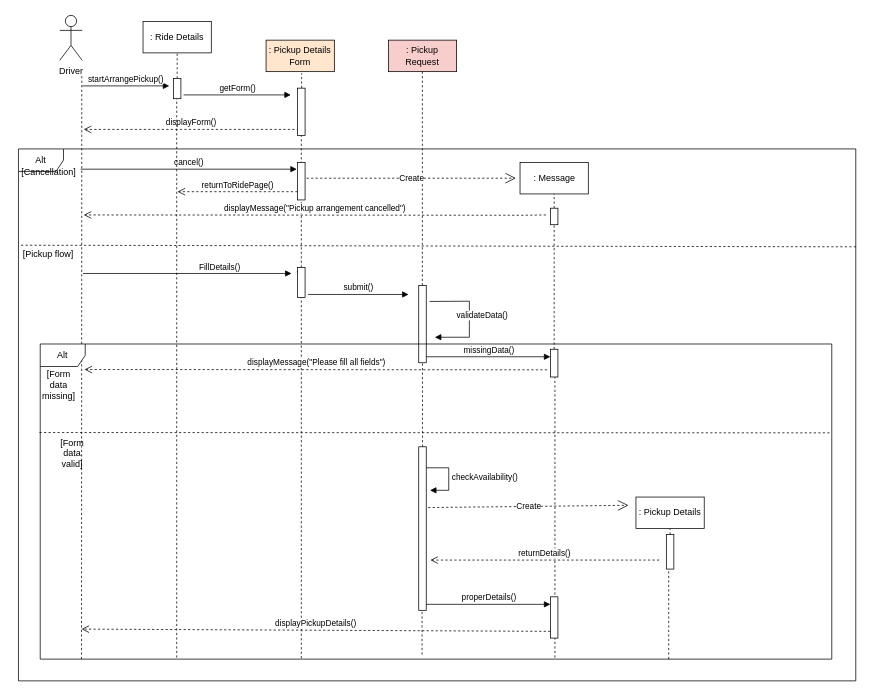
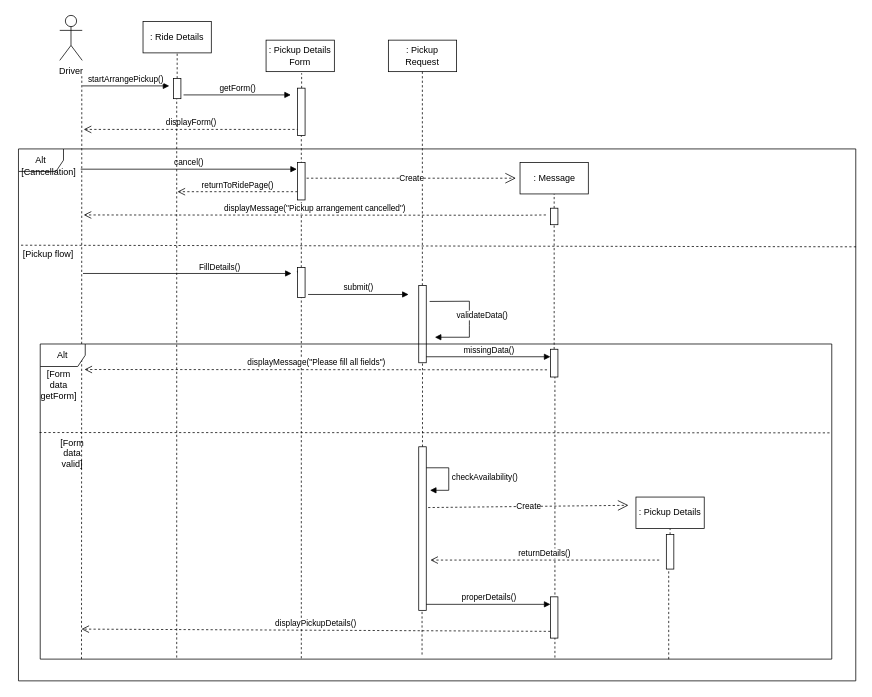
  <mxCell id="0" />
  <mxCell id="1" parent="0" />
  <mxCell id="2" value="Driver" style="shape=umlActor;verticalLabelPosition=bottom;verticalAlign=top;html=1;" parent="1" vertex="1"><mxGeometry x="79" y="20" width="30" height="60" as="geometry" /></mxCell>
  <mxCell id="3" value="" style="endArrow=none;dashed=1;html=1;rounded=0;" parent="1" edge="1"><mxGeometry width="50" height="50" relative="1" as="geometry"><mxPoint x="108" y="878" as="sourcePoint" /><mxPoint x="108.41" y="98" as="targetPoint" /></mxGeometry></mxCell>
  <mxCell id="4" value=": Ride Details" style="html=1;whiteSpace=wrap;" parent="1" vertex="1"><mxGeometry x="190" y="28" width="91" height="42" as="geometry" /></mxCell>
- <mxCell id="5" value=": Pickup Details Form" style="html=1;whiteSpace=wrap;fillColor=#ffe6cc;" parent="1" vertex="1"><mxGeometry x="354" y="53" width="91" height="42" as="geometry" /></mxCell>
- <mxCell id="6" value=": Pickup Request" style="html=1;whiteSpace=wrap;fillColor=#f8cecc;" parent="1" vertex="1"><mxGeometry x="517" y="53" width="91" height="42" as="geometry" /></mxCell>
+ <mxCell id="5" value=": Pickup Details Form" style="html=1;whiteSpace=wrap;" parent="1" vertex="1"><mxGeometry x="354" y="53" width="91" height="42" as="geometry" /></mxCell>
+ <mxCell id="6" value=": Pickup Request" style="html=1;whiteSpace=wrap;" parent="1" vertex="1"><mxGeometry x="517" y="53" width="91" height="42" as="geometry" /></mxCell>
  <mxCell id="7" value=":&amp;nbsp;&lt;span style=&quot;background-color: transparent; color: light-dark(rgb(0, 0, 0), rgb(255, 255, 255));&quot;&gt;Message&lt;/span&gt;" style="html=1;whiteSpace=wrap;" parent="1" vertex="1"><mxGeometry x="692.5" y="216" width="91" height="42" as="geometry" /></mxCell>
  <mxCell id="8" value="" style="endArrow=none;dashed=1;html=1;rounded=0;entryX=0.5;entryY=1;entryDx=0;entryDy=0;" parent="1" source="28" target="4" edge="1"><mxGeometry width="50" height="50" relative="1" as="geometry"><mxPoint x="234.91" y="876" as="sourcePoint" /><mxPoint x="235.32" y="96" as="targetPoint" /></mxGeometry></mxCell>
  <mxCell id="9" value="" style="endArrow=none;dashed=1;html=1;rounded=0;" parent="1" source="15" edge="1"><mxGeometry width="50" height="50" relative="1" as="geometry"><mxPoint x="401" y="877" as="sourcePoint" /><mxPoint x="401.41" y="97" as="targetPoint" /></mxGeometry></mxCell>
  <mxCell id="10" value="" style="endArrow=none;dashed=1;html=1;rounded=0;" parent="1" source="32" edge="1"><mxGeometry width="50" height="50" relative="1" as="geometry"><mxPoint x="561.91" y="872" as="sourcePoint" /><mxPoint x="562.32" y="92" as="targetPoint" /></mxGeometry></mxCell>
  <mxCell id="11" value="" style="endArrow=none;dashed=1;html=1;rounded=0;entryX=0.5;entryY=1;entryDx=0;entryDy=0;" parent="1" source="22" target="7" edge="1"><mxGeometry width="50" height="50" relative="1" as="geometry"><mxPoint x="738.91" y="883" as="sourcePoint" /><mxPoint x="742" y="269" as="targetPoint" /></mxGeometry></mxCell>
  <mxCell id="12" value="startArrangePickup()" style="html=1;verticalAlign=bottom;endArrow=block;curved=0;rounded=0;" parent="1" edge="1"><mxGeometry width="80" relative="1" as="geometry"><mxPoint x="109" y="114" as="sourcePoint" /><mxPoint x="225" y="114" as="targetPoint" /></mxGeometry></mxCell>
  <mxCell id="13" value="displayForm()" style="html=1;verticalAlign=bottom;endArrow=open;dashed=1;endSize=8;curved=0;rounded=0;" parent="1" edge="1"><mxGeometry relative="1" as="geometry"><mxPoint x="398" y="172" as="sourcePoint" /><mxPoint x="111" y="172" as="targetPoint" /><Array as="points"><mxPoint x="357" y="172" /></Array></mxGeometry></mxCell>
  <mxCell id="14" value="" style="endArrow=none;dashed=1;html=1;rounded=0;" parent="1" source="26" target="15" edge="1"><mxGeometry width="50" height="50" relative="1" as="geometry"><mxPoint x="401" y="877" as="sourcePoint" /><mxPoint x="401.41" y="97" as="targetPoint" /></mxGeometry></mxCell>
  <mxCell id="15" value="" style="html=1;points=[[0,0,0,0,5],[0,1,0,0,-5],[1,0,0,0,5],[1,1,0,0,-5]];perimeter=orthogonalPerimeter;outlineConnect=0;targetShapes=umlLifeline;portConstraint=eastwest;newEdgeStyle={&quot;curved&quot;:0,&quot;rounded&quot;:0};" parent="1" vertex="1"><mxGeometry x="396" y="117" width="10" height="63" as="geometry" /></mxCell>
  <mxCell id="16" value="cancel()" style="html=1;verticalAlign=bottom;endArrow=block;curved=0;rounded=0;" parent="1" edge="1"><mxGeometry width="80" relative="1" as="geometry"><mxPoint x="107" y="225" as="sourcePoint" /><mxPoint x="395" y="225" as="targetPoint" /></mxGeometry></mxCell>
  <mxCell id="17" value="returnToRidePage()" style="html=1;verticalAlign=bottom;endArrow=open;dashed=1;endSize=8;curved=0;rounded=0;" parent="1" edge="1"><mxGeometry relative="1" as="geometry"><mxPoint x="396" y="255" as="sourcePoint" /><mxPoint x="236" y="255" as="targetPoint" /><Array as="points"><mxPoint x="355" y="255" /></Array></mxGeometry></mxCell>
  <mxCell id="18" value="" style="html=1;points=[[0,0,0,0,5],[0,1,0,0,-5],[1,0,0,0,5],[1,1,0,0,-5]];perimeter=orthogonalPerimeter;outlineConnect=0;targetShapes=umlLifeline;portConstraint=eastwest;newEdgeStyle={&quot;curved&quot;:0,&quot;rounded&quot;:0};" parent="1" vertex="1"><mxGeometry x="396" y="216" width="10" height="50" as="geometry" /></mxCell>
  <mxCell id="19" value="FillDetails()" style="html=1;verticalAlign=bottom;endArrow=block;curved=0;rounded=0;" parent="1" source="26" edge="1"><mxGeometry x="0.048" y="-107" width="80" relative="1" as="geometry"><mxPoint x="111" y="369" as="sourcePoint" /><mxPoint x="399" y="369" as="targetPoint" /><mxPoint as="offset" /></mxGeometry></mxCell>
  <mxCell id="20" value="Create" style="endArrow=open;endSize=12;dashed=1;html=1;rounded=0;" parent="1" edge="1"><mxGeometry width="160" relative="1" as="geometry"><mxPoint x="408" y="237" as="sourcePoint" /><mxPoint x="687" y="237" as="targetPoint" /></mxGeometry></mxCell>
  <mxCell id="21" value="" style="endArrow=none;dashed=1;html=1;rounded=0;" parent="1" source="37" target="22" edge="1"><mxGeometry width="50" height="50" relative="1" as="geometry"><mxPoint x="738.91" y="883" as="sourcePoint" /><mxPoint x="742" y="269" as="targetPoint" /></mxGeometry></mxCell>
  <mxCell id="22" value="" style="html=1;points=[[0,0,0,0,5],[0,1,0,0,-5],[1,0,0,0,5],[1,1,0,0,-5]];perimeter=orthogonalPerimeter;outlineConnect=0;targetShapes=umlLifeline;portConstraint=eastwest;newEdgeStyle={&quot;curved&quot;:0,&quot;rounded&quot;:0};" parent="1" vertex="1"><mxGeometry x="733" y="277" width="10" height="22" as="geometry" /></mxCell>
  <mxCell id="23" value="displayMessage(&quot;Pickup arrangement cancelled&quot;)" style="html=1;verticalAlign=bottom;endArrow=open;dashed=1;endSize=8;curved=0;rounded=0;" parent="1" edge="1"><mxGeometry x="0.001" relative="1" as="geometry"><mxPoint x="727" y="286" as="sourcePoint" /><mxPoint x="111" y="286" as="targetPoint" /><Array as="points"><mxPoint x="695" y="286.41" /></Array><mxPoint as="offset" /></mxGeometry></mxCell>
  <mxCell id="24" value="" style="endArrow=none;dashed=1;html=1;rounded=0;" parent="1" target="26" edge="1"><mxGeometry width="50" height="50" relative="1" as="geometry"><mxPoint x="401" y="877" as="sourcePoint" /><mxPoint x="401" y="180" as="targetPoint" /></mxGeometry></mxCell>
  <mxCell id="25" value="" style="html=1;verticalAlign=bottom;endArrow=block;curved=0;rounded=0;" parent="1" edge="1"><mxGeometry width="80" relative="1" as="geometry"><mxPoint x="110" y="364" as="sourcePoint" /><mxPoint x="388" y="364" as="targetPoint" /></mxGeometry></mxCell>
  <mxCell id="26" value="" style="html=1;points=[[0,0,0,0,5],[0,1,0,0,-5],[1,0,0,0,5],[1,1,0,0,-5]];perimeter=orthogonalPerimeter;outlineConnect=0;targetShapes=umlLifeline;portConstraint=eastwest;newEdgeStyle={&quot;curved&quot;:0,&quot;rounded&quot;:0};" parent="1" vertex="1"><mxGeometry x="396" y="356" width="10" height="40" as="geometry" /></mxCell>
  <mxCell id="27" value="" style="endArrow=none;dashed=1;html=1;rounded=0;" parent="1" target="28" edge="1"><mxGeometry width="50" height="50" relative="1" as="geometry"><mxPoint x="234.91" y="876" as="sourcePoint" /><mxPoint x="235.32" y="96" as="targetPoint" /></mxGeometry></mxCell>
  <mxCell id="28" value="" style="html=1;points=[[0,0,0,0,5],[0,1,0,0,-5],[1,0,0,0,5],[1,1,0,0,-5]];perimeter=orthogonalPerimeter;outlineConnect=0;targetShapes=umlLifeline;portConstraint=eastwest;newEdgeStyle={&quot;curved&quot;:0,&quot;rounded&quot;:0};" parent="1" vertex="1"><mxGeometry x="230.5" y="104" width="10" height="27" as="geometry" /></mxCell>
  <mxCell id="29" value="getForm()" style="html=1;verticalAlign=bottom;endArrow=block;curved=0;rounded=0;" parent="1" edge="1"><mxGeometry width="80" relative="1" as="geometry"><mxPoint x="244" y="126" as="sourcePoint" /><mxPoint x="387" y="126" as="targetPoint" /></mxGeometry></mxCell>
  <mxCell id="30" value="submit()" style="html=1;verticalAlign=bottom;endArrow=block;curved=0;rounded=0;" parent="1" edge="1"><mxGeometry width="80" relative="1" as="geometry"><mxPoint x="410" y="392" as="sourcePoint" /><mxPoint x="544" y="392" as="targetPoint" /></mxGeometry></mxCell>
  <mxCell id="31" value="" style="endArrow=none;dashed=1;html=1;rounded=0;" parent="1" source="40" target="32" edge="1"><mxGeometry width="50" height="50" relative="1" as="geometry"><mxPoint x="561.91" y="872" as="sourcePoint" /><mxPoint x="562.32" y="92" as="targetPoint" /></mxGeometry></mxCell>
  <mxCell id="32" value="" style="html=1;points=[[0,0,0,0,5],[0,1,0,0,-5],[1,0,0,0,5],[1,1,0,0,-5]];perimeter=orthogonalPerimeter;outlineConnect=0;targetShapes=umlLifeline;portConstraint=eastwest;newEdgeStyle={&quot;curved&quot;:0,&quot;rounded&quot;:0};" parent="1" vertex="1"><mxGeometry x="557.5" y="380" width="10" height="103" as="geometry" /></mxCell>
  <mxCell id="33" value="validateData()" style="html=1;verticalAlign=bottom;endArrow=block;curved=0;rounded=0;" parent="1" edge="1"><mxGeometry x="0.102" y="17" width="80" relative="1" as="geometry"><mxPoint x="572" y="401.29" as="sourcePoint" /><mxPoint x="579" y="449" as="targetPoint" /><Array as="points"><mxPoint x="625" y="401" /><mxPoint x="625" y="433" /><mxPoint x="625" y="449" /></Array><mxPoint as="offset" /></mxGeometry></mxCell>
  <mxCell id="34" value="" style="endArrow=none;dashed=1;html=1;rounded=0;" parent="1" source="44" target="35" edge="1"><mxGeometry width="50" height="50" relative="1" as="geometry"><mxPoint x="889.91" y="1124" as="sourcePoint" /><mxPoint x="890.32" y="344" as="targetPoint" /></mxGeometry></mxCell>
  <mxCell id="35" value=": Pickup Details" style="html=1;whiteSpace=wrap;" parent="1" vertex="1"><mxGeometry x="847" y="662" width="91" height="42" as="geometry" /></mxCell>
  <mxCell id="36" value="" style="endArrow=none;dashed=1;html=1;rounded=0;" parent="1" target="37" edge="1"><mxGeometry width="50" height="50" relative="1" as="geometry"><mxPoint x="739" y="876" as="sourcePoint" /><mxPoint x="739" y="298" as="targetPoint" /></mxGeometry></mxCell>
  <mxCell id="37" value="" style="html=1;points=[[0,0,0,0,5],[0,1,0,0,-5],[1,0,0,0,5],[1,1,0,0,-5]];perimeter=orthogonalPerimeter;outlineConnect=0;targetShapes=umlLifeline;portConstraint=eastwest;newEdgeStyle={&quot;curved&quot;:0,&quot;rounded&quot;:0};" parent="1" vertex="1"><mxGeometry x="733" y="465" width="10" height="37" as="geometry" /></mxCell>
  <mxCell id="38" value="displayMessage(&quot;Please fill all fields&quot;)" style="html=1;verticalAlign=bottom;endArrow=open;dashed=1;endSize=8;curved=0;rounded=0;" parent="1" edge="1"><mxGeometry relative="1" as="geometry"><mxPoint x="728.5" y="492.41" as="sourcePoint" /><mxPoint x="112" y="492" as="targetPoint" /><Array as="points"><mxPoint x="687.5" y="492.41" /></Array></mxGeometry></mxCell>
  <mxCell id="39" value="" style="endArrow=none;dashed=1;html=1;rounded=0;" parent="1" target="40" edge="1"><mxGeometry width="50" height="50" relative="1" as="geometry"><mxPoint x="561.91" y="872" as="sourcePoint" /><mxPoint x="562" y="529" as="targetPoint" /></mxGeometry></mxCell>
  <mxCell id="40" value="" style="html=1;points=[[0,0,0,0,5],[0,1,0,0,-5],[1,0,0,0,5],[1,1,0,0,-5]];perimeter=orthogonalPerimeter;outlineConnect=0;targetShapes=umlLifeline;portConstraint=eastwest;newEdgeStyle={&quot;curved&quot;:0,&quot;rounded&quot;:0};" parent="1" vertex="1"><mxGeometry x="557.5" y="595" width="10" height="218" as="geometry" /></mxCell>
  <mxCell id="41" value="Create" style="endArrow=open;endSize=12;dashed=1;html=1;rounded=0;" parent="1" edge="1"><mxGeometry width="160" relative="1" as="geometry"><mxPoint x="570" y="676" as="sourcePoint" /><mxPoint x="837" y="673" as="targetPoint" /></mxGeometry></mxCell>
  <mxCell id="42" value="returnDetails()" style="html=1;verticalAlign=bottom;endArrow=open;dashed=1;endSize=8;curved=0;rounded=0;" parent="1" edge="1"><mxGeometry relative="1" as="geometry"><mxPoint x="878" y="746" as="sourcePoint" /><mxPoint x="573" y="746" as="targetPoint" /><Array as="points"><mxPoint x="837" y="746" /></Array></mxGeometry></mxCell>
  <mxCell id="43" value="" style="endArrow=none;dashed=1;html=1;rounded=0;exitX=0.794;exitY=1;exitDx=0;exitDy=0;exitPerimeter=0;" parent="1" source="45" target="44" edge="1"><mxGeometry width="50" height="50" relative="1" as="geometry"><mxPoint x="889.91" y="1124" as="sourcePoint" /><mxPoint x="892" y="704" as="targetPoint" /></mxGeometry></mxCell>
  <mxCell id="44" value="" style="html=1;points=[[0,0,0,0,5],[0,1,0,0,-5],[1,0,0,0,5],[1,1,0,0,-5]];perimeter=orthogonalPerimeter;outlineConnect=0;targetShapes=umlLifeline;portConstraint=eastwest;newEdgeStyle={&quot;curved&quot;:0,&quot;rounded&quot;:0};" parent="1" vertex="1"><mxGeometry x="887.5" y="712" width="10" height="46" as="geometry" /></mxCell>
  <mxCell id="45" value="Alt" style="shape=umlFrame;whiteSpace=wrap;html=1;pointerEvents=0;" parent="1" vertex="1"><mxGeometry x="53" y="458" width="1055" height="420" as="geometry" /></mxCell>
  <mxCell id="46" value="Alt" style="shape=umlFrame;whiteSpace=wrap;html=1;pointerEvents=0;" parent="1" vertex="1"><mxGeometry x="24" y="198" width="1116" height="709" as="geometry" /></mxCell>
  <mxCell id="47" value="[Cancellation]" style="text;html=1;align=center;verticalAlign=middle;whiteSpace=wrap;rounded=0;" parent="1" vertex="1"><mxGeometry x="45" y="217" width="39" height="23" as="geometry" /></mxCell>
- <mxCell id="48" value="[Form data missing]" style="text;html=1;align=center;verticalAlign=middle;whiteSpace=wrap;rounded=0;" parent="1" vertex="1"><mxGeometry x="49" y="507" width="57.5" height="12" as="geometry" /></mxCell>
+ <mxCell id="48" value="[Form data getForm]" style="text;html=1;align=center;verticalAlign=middle;whiteSpace=wrap;rounded=0;" parent="1" vertex="1"><mxGeometry x="49" y="507" width="57.5" height="12" as="geometry" /></mxCell>
  <mxCell id="49" value="" style="html=1;points=[[0,0,0,0,5],[0,1,0,0,-5],[1,0,0,0,5],[1,1,0,0,-5]];perimeter=orthogonalPerimeter;outlineConnect=0;targetShapes=umlLifeline;portConstraint=eastwest;newEdgeStyle={&quot;curved&quot;:0,&quot;rounded&quot;:0};" parent="1" vertex="1"><mxGeometry x="733" y="795" width="10" height="55" as="geometry" /></mxCell>
  <mxCell id="50" value="" style="endArrow=none;dashed=1;html=1;rounded=0;entryX=1;entryY=0.282;entryDx=0;entryDy=0;entryPerimeter=0;" parent="1" target="45" edge="1"><mxGeometry width="50" height="50" relative="1" as="geometry"><mxPoint x="52" y="576" as="sourcePoint" /><mxPoint x="106.5" y="543" as="targetPoint" /></mxGeometry></mxCell>
  <mxCell id="51" value="[Form data valid]" style="text;html=1;align=center;verticalAlign=middle;whiteSpace=wrap;rounded=0;" parent="1" vertex="1"><mxGeometry x="73" y="598" width="46" height="12" as="geometry" /></mxCell>
  <mxCell id="52" value="displayPickupDetails()" style="html=1;verticalAlign=bottom;endArrow=open;dashed=1;endSize=8;curved=0;rounded=0;" parent="1" edge="1"><mxGeometry relative="1" as="geometry"><mxPoint x="733" y="841" as="sourcePoint" /><mxPoint x="108" y="838" as="targetPoint" /></mxGeometry></mxCell>
  <mxCell id="53" value="" style="endArrow=none;dashed=1;html=1;rounded=0;exitX=0.003;exitY=0.181;exitDx=0;exitDy=0;exitPerimeter=0;entryX=1.001;entryY=0.184;entryDx=0;entryDy=0;entryPerimeter=0;" parent="1" source="46" target="46" edge="1"><mxGeometry width="50" height="50" relative="1" as="geometry"><mxPoint x="561" y="508" as="sourcePoint" /><mxPoint x="611" y="458" as="targetPoint" /></mxGeometry></mxCell>
  <mxCell id="54" value="[Pickup&amp;nbsp;&lt;span style=&quot;background-color: transparent; color: light-dark(rgb(0, 0, 0), rgb(255, 255, 255));&quot;&gt;flow]&lt;/span&gt;" style="text;html=1;align=center;verticalAlign=middle;whiteSpace=wrap;rounded=0;" parent="1" vertex="1"><mxGeometry x="20" y="333" width="88" height="9" as="geometry" /></mxCell>
  <mxCell id="55" value="missingData()" style="html=1;verticalAlign=bottom;endArrow=block;curved=0;rounded=0;" parent="1" edge="1"><mxGeometry width="80" relative="1" as="geometry"><mxPoint x="567.5" y="475" as="sourcePoint" /><mxPoint x="733" y="475" as="targetPoint" /></mxGeometry></mxCell>
  <mxCell id="56" value="properDetails()" style="html=1;verticalAlign=bottom;endArrow=block;curved=0;rounded=0;" parent="1" edge="1"><mxGeometry width="80" relative="1" as="geometry"><mxPoint x="567.5" y="805" as="sourcePoint" /><mxPoint x="733" y="805" as="targetPoint" /></mxGeometry></mxCell>
  <mxCell id="57" value="&lt;span style=&quot;text-align: center;&quot;&gt;checkAvailability()&lt;/span&gt;" style="html=1;align=left;spacingLeft=2;endArrow=block;rounded=0;edgeStyle=orthogonalEdgeStyle;curved=0;rounded=0;" edge="1" parent="1"><mxGeometry relative="1" as="geometry"><mxPoint x="567.5" y="623" as="sourcePoint" /><Array as="points"><mxPoint x="597.5" y="653" /></Array><mxPoint x="572.5" y="653" as="targetPoint" /></mxGeometry></mxCell>
